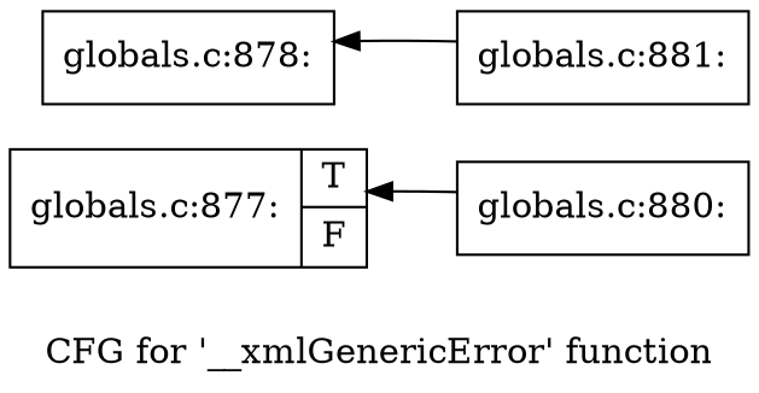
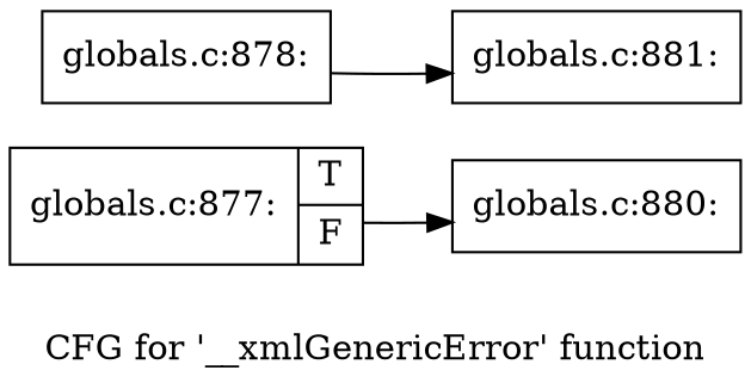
  digraph {
    fontname="DejaVu Serif"
    label="CFG for '__xmlGenericError' function"
    rankdir=LR
    node [fontname="DejaVu Serif" shape=record]
    edge [fontname="DejaVu Serif"]
    n1 [label="{globals.c:877:|{<s0>T|<s1>F}}"]
    n2 [label="{globals.c:880:}"]
    n3 [label="{globals.c:878:}"]
    n4 [label="{globals.c:881:}"]
-   n2 -> n1
-   n4 -> n3
+   n1 -> n2
+   n3 -> n4
  }
